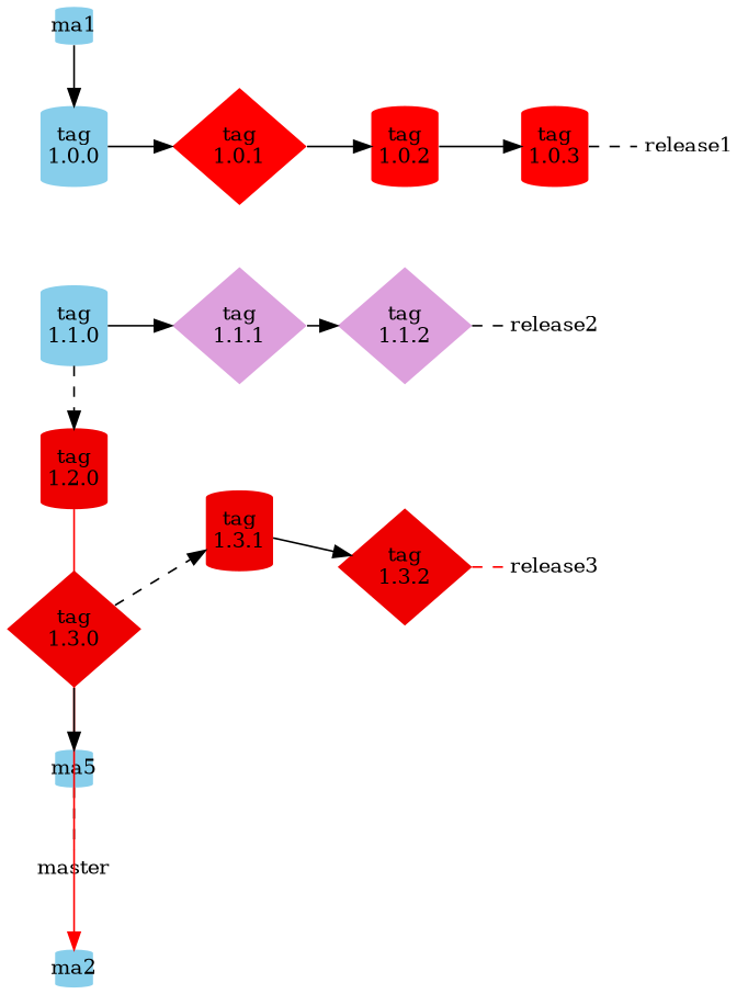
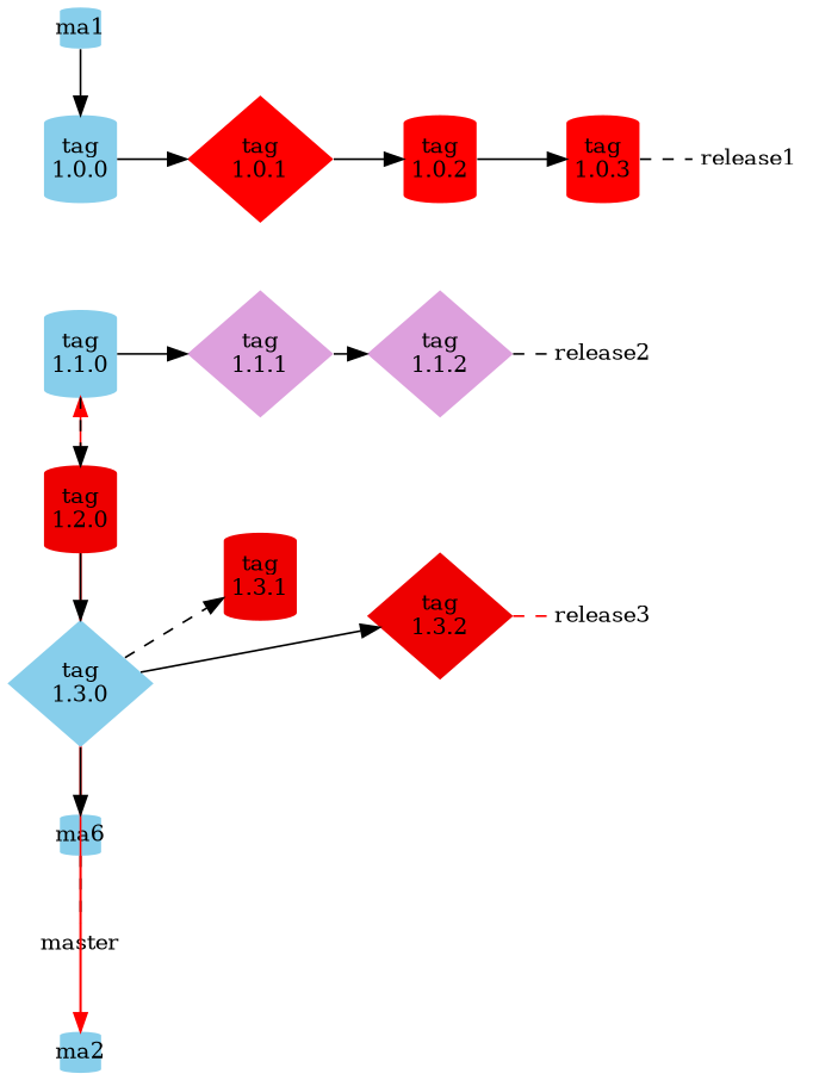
  strict digraph {
    forcelabels=false
    nodesep=0.5
    rankdir=LR
    ranksep=0.25
    splines=line
    node [color=black fillcolor=skyblue fixedsize=false font=Consolas fontcolor=black fontsize="12pt" margin=0.05 penwidth=0 shape=cylinder style=filled]
    edge [color=black font=Consolas fontcolor=black fontsize="12pt" style=filled]
    master [fillcolor=none height=0 shape=none width=0]
    n2 [fixedsize=true height=0.3 label=ma1 width=0.3]
    n3 [height=0.3 label="tag\n1.0.0" width=0.3]
    n4 [fixedsize=true height=0.3 label=ma2 width=0.3]
    n5 [height=0.3 label="tag\n1.1.0" width=0.3]
-   n6 [fixedsize=true height=0.3 label=ma5 width=0.3]
+   n6 [fixedsize=true height=0.3 label=ma6 width=0.3]
    n7 [fillcolor=red2 height=0.3 label="tag\n1.2.0" width=0.3]
-   n8 [fillcolor=red2 height=0.3 label="tag\n1.3.0" shape=diamond width=0.3]
+   n8 [height=0.3 label="tag\n1.3.0" shape=diamond width=0.3]
    n9 [fillcolor=red height=0.3 label="tag\n1.0.1" shape=diamond width=0.3]
    n10 [fillcolor=plum height=0.3 label="tag\n1.1.1" shape=diamond width=0.3]
    n11 [fillcolor=red2 height=0.3 label="tag\n1.3.1" width=0.3]
    release1 [fillcolor=none height=0 shape=none width=0]
    release2 [fillcolor=none height=0 shape=none width=0]
    release3 [fillcolor=none height=0 shape=none width=0]
    n15 [fillcolor=red height=0.3 label="tag\n1.0.2" width=0.3]
    n16 [fillcolor=plum height=0.3 label="tag\n1.1.2" shape=diamond width=0.3]
    n17 [fillcolor=red2 height=0.3 label="tag\n1.3.2" shape=diamond width=0.3]
    n18 [fillcolor=red height=0.3 label="tag\n1.0.3" width=0.3]
    subgraph sub_1 {
      rank=same
      master
      n2
      n3
      n4
      n5
      n6
      n7
      n8
    }
    n2 -> n3
    n3 -> n9
+   n4 -> n5 [color=red]
    n5 -> n7 [style=dashed]
    n5 -> n10
    n6 -> master [arrowhead=none style=dashed]
    n7 -> n4 [color=red]
+   n7 -> n8
    n8 -> n6
    n8 -> n11 [style=dashed]
    n9 -> n15
    n10 -> n16
-   n11 -> n17
+   n8 -> n17
    n15 -> n18
    n16 -> release2 [arrowhead=none style=dashed]
    n17 -> release3 [arrowhead=none color=red style=dashed]
    n18 -> release1 [arrowhead=none style=dashed]
  }
